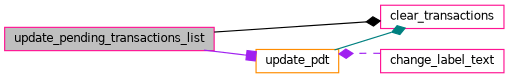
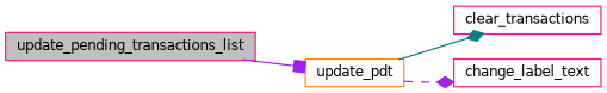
  digraph {
    rankdir=LR
    node [color=deeppink fillcolor=white fontname=Helvetica fontsize=10 shape=record style=filled]
    edge [arrowhead=diamond color=purple fontname=Helvetica fontsize=10 labelfontname=Helvetica labelfontsize=10 style=solid]
    n1 [fillcolor=grey75 fontcolor=black height=0.2 label=update_pending_transactions_list width=0.4]
    n2 [height=0.2 label=clear_transactions width=0.4]
    n3 [color=darkorange height=0.2 label=update_pdt width=0.4]
    n4 [height=0.2 label=change_label_text width=0.4]
-   n1 -> n2 [color=black]
    n1 -> n3 [arrowhead=box]
    n3 -> n2 [color=teal]
-   n4 -> n3 [style=dashed]
+   n3 -> n4 [style=dashed]
  }
